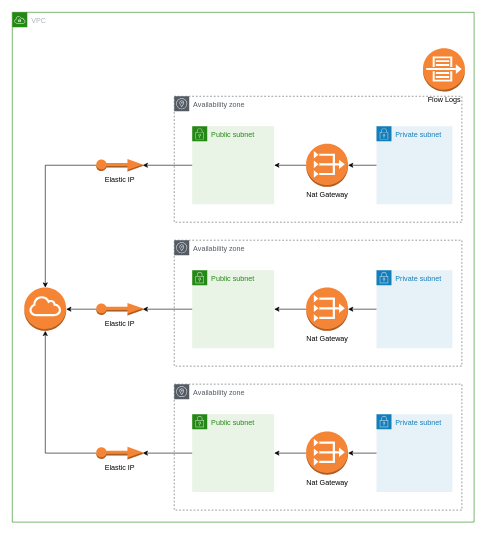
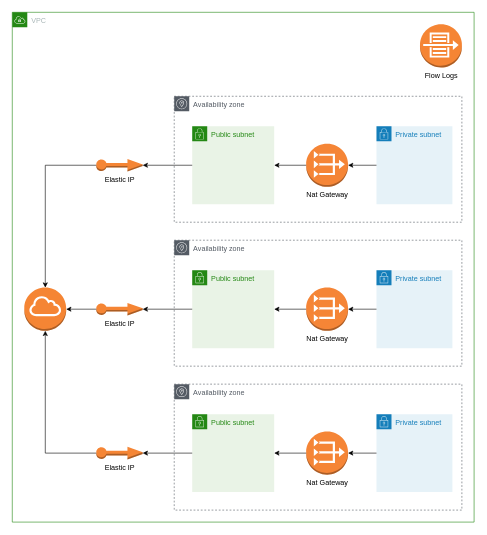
  <mxCell id="0" />
  <mxCell id="1" parent="0" />
  <mxCell id="2" value="VPC" style="points=[[0,0],[0.25,0],[0.5,0],[0.75,0],[1,0],[1,0.25],[1,0.5],[1,0.75],[1,1],[0.75,1],[0.5,1],[0.25,1],[0,1],[0,0.75],[0,0.5],[0,0.25]];outlineConnect=0;gradientColor=none;html=1;whiteSpace=wrap;fontSize=12;fontStyle=0;shape=mxgraph.aws4.group;grIcon=mxgraph.aws4.group_vpc;strokeColor=#248814;fillColor=none;verticalAlign=top;align=left;spacingLeft=30;fontColor=#AAB7B8;dashed=0;" parent="1" vertex="1"><mxGeometry x="20" y="20" width="770" height="850" as="geometry" /></mxCell>
  <mxCell id="3" value="" style="outlineConnect=0;dashed=0;verticalLabelPosition=bottom;verticalAlign=top;align=center;html=1;shape=mxgraph.aws3.internet_gateway;fillColor=#F58534;gradientColor=none;" parent="1" vertex="1"><mxGeometry x="39.995" y="479" width="69.862" height="72" as="geometry" /></mxCell>
- <mxCell id="4" value="Flow Logs" style="outlineConnect=0;dashed=0;verticalLabelPosition=bottom;verticalAlign=top;align=center;html=1;shape=mxgraph.aws3.flow_logs;fillColor=#F58534;gradientColor=none;" parent="1" vertex="1"><mxGeometry x="704.77" y="80" width="69.862" height="72" as="geometry" /></mxCell>
+ <mxCell id="4" value="Flow Logs" style="outlineConnect=0;dashed=0;verticalLabelPosition=bottom;verticalAlign=top;align=center;html=1;shape=mxgraph.aws3.flow_logs;fillColor=#F58534;gradientColor=none;" parent="1" vertex="1"><mxGeometry x="699.77" y="40" width="69.862" height="72" as="geometry" /></mxCell>
  <mxCell id="5" value="" style="group" vertex="1" connectable="0" parent="1"><mxGeometry x="159.995" y="160" width="609.635" height="210" as="geometry" /></mxCell>
  <mxCell id="6" value="Elastic IP" style="outlineConnect=0;dashed=0;verticalLabelPosition=bottom;verticalAlign=top;align=center;html=1;shape=mxgraph.aws3.elastic_ip;fillColor=#F58534;gradientColor=none;" parent="5" vertex="1"><mxGeometry y="104.5" width="77.456" height="21" as="geometry" /></mxCell>
  <mxCell id="7" value="Availability zone" style="outlineConnect=0;gradientColor=none;html=1;whiteSpace=wrap;fontSize=12;fontStyle=0;shape=mxgraph.aws4.group;grIcon=mxgraph.aws4.group_availability_zone;strokeColor=#545B64;fillColor=none;verticalAlign=top;align=left;spacingLeft=30;fontColor=#545B64;dashed=1;" parent="5" vertex="1"><mxGeometry x="130.005" width="479.63" height="210" as="geometry" /></mxCell>
  <mxCell id="8" value="Public subnet" style="points=[[0,0],[0.25,0],[0.5,0],[0.75,0],[1,0],[1,0.25],[1,0.5],[1,0.75],[1,1],[0.75,1],[0.5,1],[0.25,1],[0,1],[0,0.75],[0,0.5],[0,0.25]];outlineConnect=0;gradientColor=none;html=1;whiteSpace=wrap;fontSize=12;fontStyle=0;shape=mxgraph.aws4.group;grIcon=mxgraph.aws4.group_security_group;grStroke=0;strokeColor=#248814;fillColor=#E9F3E6;verticalAlign=top;align=left;spacingLeft=30;fontColor=#248814;dashed=0;" parent="5" vertex="1"><mxGeometry x="160.005" y="50" width="136.688" height="130" as="geometry" /></mxCell>
  <mxCell id="9" value="Private subnet" style="points=[[0,0],[0.25,0],[0.5,0],[0.75,0],[1,0],[1,0.25],[1,0.5],[1,0.75],[1,1],[0.75,1],[0.5,1],[0.25,1],[0,1],[0,0.75],[0,0.5],[0,0.25]];outlineConnect=0;gradientColor=none;html=1;whiteSpace=wrap;fontSize=12;fontStyle=0;shape=mxgraph.aws4.group;grIcon=mxgraph.aws4.group_security_group;grStroke=0;strokeColor=#147EBA;fillColor=#E6F2F8;verticalAlign=top;align=left;spacingLeft=30;fontColor=#147EBA;dashed=0;" parent="5" vertex="1"><mxGeometry x="467.25" y="50" width="126.562" height="130" as="geometry" /></mxCell>
  <mxCell id="10" value="Nat Gateway" style="outlineConnect=0;dashed=0;verticalLabelPosition=bottom;verticalAlign=top;align=center;html=1;shape=mxgraph.aws3.vpc_nat_gateway;fillColor=#F58536;gradientColor=none;" parent="5" vertex="1"><mxGeometry x="350.005" y="79" width="69.862" height="72" as="geometry" /></mxCell>
  <mxCell id="11" style="edgeStyle=orthogonalEdgeStyle;rounded=0;orthogonalLoop=1;jettySize=auto;html=1;" parent="5" source="8" target="6" edge="1"><mxGeometry relative="1" as="geometry" /></mxCell>
  <mxCell id="12" value="" style="edgeStyle=orthogonalEdgeStyle;rounded=0;orthogonalLoop=1;jettySize=auto;html=1;" parent="5" source="9" target="10" edge="1"><mxGeometry relative="1" as="geometry" /></mxCell>
  <mxCell id="13" style="edgeStyle=orthogonalEdgeStyle;rounded=0;orthogonalLoop=1;jettySize=auto;html=1;entryX=1;entryY=0.5;entryDx=0;entryDy=0;" parent="5" source="10" target="8" edge="1"><mxGeometry x="117.707" y="240" as="geometry" /></mxCell>
  <mxCell id="14" value="" style="group" vertex="1" connectable="0" parent="1"><mxGeometry x="159.995" y="400" width="609.635" height="210" as="geometry" /></mxCell>
  <mxCell id="15" value="Elastic IP" style="outlineConnect=0;dashed=0;verticalLabelPosition=bottom;verticalAlign=top;align=center;html=1;shape=mxgraph.aws3.elastic_ip;fillColor=#F58534;gradientColor=none;" vertex="1" parent="14"><mxGeometry y="104.5" width="77.456" height="21" as="geometry" /></mxCell>
  <mxCell id="16" value="Availability zone" style="outlineConnect=0;gradientColor=none;html=1;whiteSpace=wrap;fontSize=12;fontStyle=0;shape=mxgraph.aws4.group;grIcon=mxgraph.aws4.group_availability_zone;strokeColor=#545B64;fillColor=none;verticalAlign=top;align=left;spacingLeft=30;fontColor=#545B64;dashed=1;" vertex="1" parent="14"><mxGeometry x="130.005" width="479.63" height="210" as="geometry" /></mxCell>
  <mxCell id="17" value="Public subnet" style="points=[[0,0],[0.25,0],[0.5,0],[0.75,0],[1,0],[1,0.25],[1,0.5],[1,0.75],[1,1],[0.75,1],[0.5,1],[0.25,1],[0,1],[0,0.75],[0,0.5],[0,0.25]];outlineConnect=0;gradientColor=none;html=1;whiteSpace=wrap;fontSize=12;fontStyle=0;shape=mxgraph.aws4.group;grIcon=mxgraph.aws4.group_security_group;grStroke=0;strokeColor=#248814;fillColor=#E9F3E6;verticalAlign=top;align=left;spacingLeft=30;fontColor=#248814;dashed=0;" vertex="1" parent="14"><mxGeometry x="160.005" y="50" width="136.688" height="130" as="geometry" /></mxCell>
  <mxCell id="18" value="Private subnet" style="points=[[0,0],[0.25,0],[0.5,0],[0.75,0],[1,0],[1,0.25],[1,0.5],[1,0.75],[1,1],[0.75,1],[0.5,1],[0.25,1],[0,1],[0,0.75],[0,0.5],[0,0.25]];outlineConnect=0;gradientColor=none;html=1;whiteSpace=wrap;fontSize=12;fontStyle=0;shape=mxgraph.aws4.group;grIcon=mxgraph.aws4.group_security_group;grStroke=0;strokeColor=#147EBA;fillColor=#E6F2F8;verticalAlign=top;align=left;spacingLeft=30;fontColor=#147EBA;dashed=0;" vertex="1" parent="14"><mxGeometry x="467.25" y="50" width="126.562" height="130" as="geometry" /></mxCell>
  <mxCell id="19" value="Nat Gateway" style="outlineConnect=0;dashed=0;verticalLabelPosition=bottom;verticalAlign=top;align=center;html=1;shape=mxgraph.aws3.vpc_nat_gateway;fillColor=#F58536;gradientColor=none;" vertex="1" parent="14"><mxGeometry x="350.005" y="79" width="69.862" height="72" as="geometry" /></mxCell>
  <mxCell id="20" value="" style="edgeStyle=orthogonalEdgeStyle;rounded=0;orthogonalLoop=1;jettySize=auto;html=1;" edge="1" parent="14" source="18" target="19"><mxGeometry x="130.005" as="geometry" /></mxCell>
  <mxCell id="21" style="edgeStyle=orthogonalEdgeStyle;rounded=0;orthogonalLoop=1;jettySize=auto;html=1;entryX=1;entryY=0.5;entryDx=0;entryDy=0;" edge="1" parent="14" source="19" target="17"><mxGeometry x="247.712" y="240" as="geometry" /></mxCell>
  <mxCell id="22" style="edgeStyle=orthogonalEdgeStyle;rounded=0;orthogonalLoop=1;jettySize=auto;html=1;" edge="1" parent="14" source="17" target="15"><mxGeometry relative="1" as="geometry" /></mxCell>
  <mxCell id="23" value="" style="group" vertex="1" connectable="0" parent="1"><mxGeometry x="159.995" y="640" width="609.635" height="210" as="geometry" /></mxCell>
  <mxCell id="24" value="Elastic IP" style="outlineConnect=0;dashed=0;verticalLabelPosition=bottom;verticalAlign=top;align=center;html=1;shape=mxgraph.aws3.elastic_ip;fillColor=#F58534;gradientColor=none;" vertex="1" parent="23"><mxGeometry y="104.5" width="77.456" height="21" as="geometry" /></mxCell>
  <mxCell id="25" value="Availability zone" style="outlineConnect=0;gradientColor=none;html=1;whiteSpace=wrap;fontSize=12;fontStyle=0;shape=mxgraph.aws4.group;grIcon=mxgraph.aws4.group_availability_zone;strokeColor=#545B64;fillColor=none;verticalAlign=top;align=left;spacingLeft=30;fontColor=#545B64;dashed=1;" vertex="1" parent="23"><mxGeometry x="130.005" width="479.63" height="210" as="geometry" /></mxCell>
  <mxCell id="26" value="Public subnet" style="points=[[0,0],[0.25,0],[0.5,0],[0.75,0],[1,0],[1,0.25],[1,0.5],[1,0.75],[1,1],[0.75,1],[0.5,1],[0.25,1],[0,1],[0,0.75],[0,0.5],[0,0.25]];outlineConnect=0;gradientColor=none;html=1;whiteSpace=wrap;fontSize=12;fontStyle=0;shape=mxgraph.aws4.group;grIcon=mxgraph.aws4.group_security_group;grStroke=0;strokeColor=#248814;fillColor=#E9F3E6;verticalAlign=top;align=left;spacingLeft=30;fontColor=#248814;dashed=0;" vertex="1" parent="23"><mxGeometry x="160.005" y="50" width="136.688" height="130" as="geometry" /></mxCell>
  <mxCell id="27" value="Private subnet" style="points=[[0,0],[0.25,0],[0.5,0],[0.75,0],[1,0],[1,0.25],[1,0.5],[1,0.75],[1,1],[0.75,1],[0.5,1],[0.25,1],[0,1],[0,0.75],[0,0.5],[0,0.25]];outlineConnect=0;gradientColor=none;html=1;whiteSpace=wrap;fontSize=12;fontStyle=0;shape=mxgraph.aws4.group;grIcon=mxgraph.aws4.group_security_group;grStroke=0;strokeColor=#147EBA;fillColor=#E6F2F8;verticalAlign=top;align=left;spacingLeft=30;fontColor=#147EBA;dashed=0;" vertex="1" parent="23"><mxGeometry x="467.25" y="50" width="126.562" height="130" as="geometry" /></mxCell>
  <mxCell id="28" value="Nat Gateway" style="outlineConnect=0;dashed=0;verticalLabelPosition=bottom;verticalAlign=top;align=center;html=1;shape=mxgraph.aws3.vpc_nat_gateway;fillColor=#F58536;gradientColor=none;" vertex="1" parent="23"><mxGeometry x="350.005" y="79" width="69.862" height="72" as="geometry" /></mxCell>
  <mxCell id="29" value="" style="edgeStyle=orthogonalEdgeStyle;rounded=0;orthogonalLoop=1;jettySize=auto;html=1;" edge="1" parent="23" source="27" target="28"><mxGeometry x="130.005" as="geometry" /></mxCell>
  <mxCell id="30" style="edgeStyle=orthogonalEdgeStyle;rounded=0;orthogonalLoop=1;jettySize=auto;html=1;entryX=1;entryY=0.5;entryDx=0;entryDy=0;" edge="1" parent="23" source="28" target="26"><mxGeometry x="247.712" y="240" as="geometry" /></mxCell>
  <mxCell id="31" style="edgeStyle=orthogonalEdgeStyle;rounded=0;orthogonalLoop=1;jettySize=auto;html=1;" edge="1" parent="23" source="26" target="24"><mxGeometry relative="1" as="geometry" /></mxCell>
  <mxCell id="32" style="edgeStyle=orthogonalEdgeStyle;rounded=0;orthogonalLoop=1;jettySize=auto;html=1;" edge="1" parent="1" source="6" target="3"><mxGeometry relative="1" as="geometry" /></mxCell>
  <mxCell id="33" style="edgeStyle=orthogonalEdgeStyle;rounded=0;orthogonalLoop=1;jettySize=auto;html=1;" edge="1" parent="1" source="15" target="3"><mxGeometry relative="1" as="geometry" /></mxCell>
  <mxCell id="34" style="edgeStyle=orthogonalEdgeStyle;rounded=0;orthogonalLoop=1;jettySize=auto;html=1;" edge="1" parent="1" source="24" target="3"><mxGeometry relative="1" as="geometry" /></mxCell>
